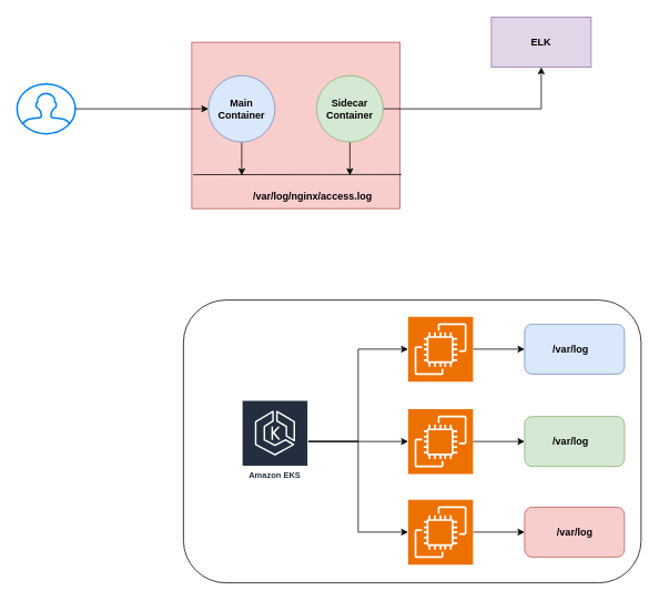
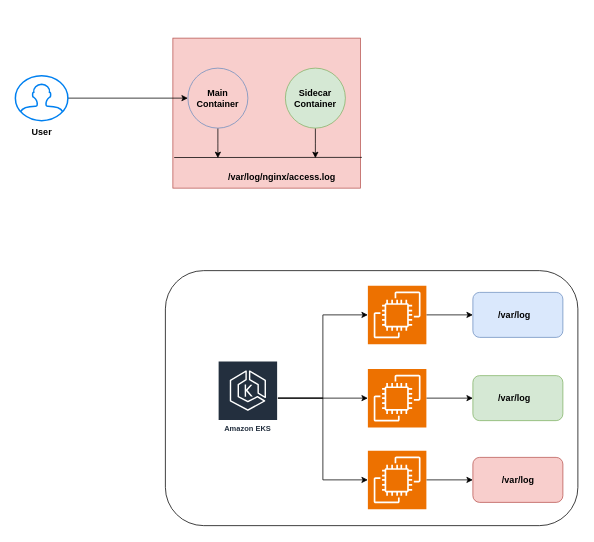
  <mxCell id="0" />
  <mxCell id="1" parent="0" />
  <mxCell id="2" value="" style="rounded=0;whiteSpace=wrap;html=1;fillColor=#f8cecc;strokeColor=#b85450;" vertex="1" parent="1"><mxGeometry x="230" y="50" width="250" height="200" as="geometry" /></mxCell>
  <mxCell id="3" style="edgeStyle=orthogonalEdgeStyle;rounded=0;orthogonalLoop=1;jettySize=auto;html=1;" edge="1" parent="1" source="4"><mxGeometry relative="1" as="geometry"><mxPoint x="290" y="210" as="targetPoint" /></mxGeometry></mxCell>
- <mxCell id="4" value="&lt;b&gt;Main&lt;/b&gt;&lt;div&gt;&lt;b&gt;Container&lt;/b&gt;&lt;/div&gt;" style="ellipse;whiteSpace=wrap;html=1;aspect=fixed;fillColor=#dae8fc;strokeColor=#6c8ebf;" vertex="1" parent="1"><mxGeometry x="250" y="90" width="80" height="80" as="geometry" /></mxCell>
- <mxCell id="5" style="edgeStyle=orthogonalEdgeStyle;rounded=0;orthogonalLoop=1;jettySize=auto;html=1;" edge="1" parent="1" source="7" target="13"><mxGeometry relative="1" as="geometry"><mxPoint x="420" y="210" as="targetPoint" /></mxGeometry></mxCell>
+ <mxCell id="4" value="&lt;b&gt;Main&lt;/b&gt;&lt;div&gt;&lt;b&gt;Container&lt;/b&gt;&lt;/div&gt;" style="ellipse;whiteSpace=wrap;html=1;aspect=fixed;fillColor=#f8cecc;strokeColor=#6c8ebf;" vertex="1" parent="1"><mxGeometry x="250" y="90" width="80" height="80" as="geometry" /></mxCell>
  <mxCell id="6" style="edgeStyle=orthogonalEdgeStyle;rounded=0;orthogonalLoop=1;jettySize=auto;html=1;" edge="1" parent="1" source="7"><mxGeometry relative="1" as="geometry"><mxPoint x="420" y="210" as="targetPoint" /></mxGeometry></mxCell>
  <mxCell id="7" value="&lt;b&gt;Sidecar&lt;/b&gt;&lt;div&gt;&lt;b&gt;Container&lt;/b&gt;&lt;/div&gt;" style="ellipse;whiteSpace=wrap;html=1;aspect=fixed;fillColor=#d5e8d4;strokeColor=#82b366;" vertex="1" parent="1"><mxGeometry x="380" y="90" width="80" height="80" as="geometry" /></mxCell>
  <mxCell id="8" style="edgeStyle=orthogonalEdgeStyle;rounded=0;orthogonalLoop=1;jettySize=auto;html=1;" edge="1" parent="1" source="9" target="4"><mxGeometry relative="1" as="geometry" /></mxCell>
  <mxCell id="9" value="" style="html=1;verticalLabelPosition=bottom;align=center;labelBackgroundColor=#ffffff;verticalAlign=top;strokeWidth=2;strokeColor=#0080F0;shadow=0;dashed=0;shape=mxgraph.ios7.icons.user;" vertex="1" parent="1"><mxGeometry x="20" y="100" width="70" height="60" as="geometry" /></mxCell>
+ <mxCell id="10" value="&lt;b&gt;User&lt;/b&gt;" style="text;html=1;align=center;verticalAlign=middle;resizable=0;points=[];autosize=1;strokeColor=none;fillColor=none;" vertex="1" parent="1"><mxGeometry x="30" y="160" width="50" height="30" as="geometry" /></mxCell>
  <mxCell id="11" value="" style="endArrow=none;html=1;rounded=0;exitX=0.007;exitY=0.796;exitDx=0;exitDy=0;exitPerimeter=0;" edge="1" parent="1" source="2"><mxGeometry width="50" height="50" relative="1" as="geometry"><mxPoint x="590" y="330" as="sourcePoint" /><mxPoint x="482" y="209" as="targetPoint" /></mxGeometry></mxCell>
  <mxCell id="12" value="&lt;b&gt;/var/log/nginx/access.log&lt;/b&gt;" style="text;html=1;align=center;verticalAlign=middle;resizable=0;points=[];autosize=1;strokeColor=none;fillColor=none;" vertex="1" parent="1"><mxGeometry x="290" y="220" width="170" height="30" as="geometry" /></mxCell>
- <mxCell id="13" value="&lt;b&gt;ELK&lt;/b&gt;" style="rounded=0;whiteSpace=wrap;html=1;fillColor=#e1d5e7;strokeColor=#9673a6;" vertex="1" parent="1"><mxGeometry x="590" y="20" width="120" height="60" as="geometry" /></mxCell>
  <mxCell id="14" value="" style="rounded=1;whiteSpace=wrap;html=1;" vertex="1" parent="1"><mxGeometry x="220" y="360" width="550" height="340" as="geometry" /></mxCell>
  <mxCell id="15" style="edgeStyle=orthogonalEdgeStyle;rounded=0;orthogonalLoop=1;jettySize=auto;html=1;" edge="1" parent="1" source="16" target="20"><mxGeometry relative="1" as="geometry" /></mxCell>
  <mxCell id="16" value="Amazon EKS" style="sketch=0;outlineConnect=0;fontColor=#232F3E;gradientColor=none;strokeColor=#ffffff;fillColor=#232F3E;dashed=0;verticalLabelPosition=middle;verticalAlign=bottom;align=center;html=1;whiteSpace=wrap;fontSize=10;fontStyle=1;spacing=3;shape=mxgraph.aws4.productIcon;prIcon=mxgraph.aws4.eks;" vertex="1" parent="1"><mxGeometry x="290" y="480" width="80" height="100" as="geometry" /></mxCell>
  <mxCell id="17" style="edgeStyle=orthogonalEdgeStyle;rounded=0;orthogonalLoop=1;jettySize=auto;html=1;" edge="1" parent="1" source="18" target="25"><mxGeometry relative="1" as="geometry" /></mxCell>
  <mxCell id="18" value="" style="sketch=0;points=[[0,0,0],[0.25,0,0],[0.5,0,0],[0.75,0,0],[1,0,0],[0,1,0],[0.25,1,0],[0.5,1,0],[0.75,1,0],[1,1,0],[0,0.25,0],[0,0.5,0],[0,0.75,0],[1,0.25,0],[1,0.5,0],[1,0.75,0]];outlineConnect=0;fontColor=#232F3E;fillColor=#ED7100;strokeColor=#ffffff;dashed=0;verticalLabelPosition=bottom;verticalAlign=top;align=center;html=1;fontSize=12;fontStyle=0;aspect=fixed;shape=mxgraph.aws4.resourceIcon;resIcon=mxgraph.aws4.ec2;" vertex="1" parent="1"><mxGeometry x="490" y="380" width="78" height="78" as="geometry" /></mxCell>
  <mxCell id="19" style="edgeStyle=orthogonalEdgeStyle;rounded=0;orthogonalLoop=1;jettySize=auto;html=1;entryX=0;entryY=0.5;entryDx=0;entryDy=0;" edge="1" parent="1" source="20" target="26"><mxGeometry relative="1" as="geometry" /></mxCell>
  <mxCell id="20" value="" style="sketch=0;points=[[0,0,0],[0.25,0,0],[0.5,0,0],[0.75,0,0],[1,0,0],[0,1,0],[0.25,1,0],[0.5,1,0],[0.75,1,0],[1,1,0],[0,0.25,0],[0,0.5,0],[0,0.75,0],[1,0.25,0],[1,0.5,0],[1,0.75,0]];outlineConnect=0;fontColor=#232F3E;fillColor=#ED7100;strokeColor=#ffffff;dashed=0;verticalLabelPosition=bottom;verticalAlign=top;align=center;html=1;fontSize=12;fontStyle=0;aspect=fixed;shape=mxgraph.aws4.resourceIcon;resIcon=mxgraph.aws4.ec2;" vertex="1" parent="1"><mxGeometry x="490" y="491" width="78" height="78" as="geometry" /></mxCell>
  <mxCell id="21" style="edgeStyle=orthogonalEdgeStyle;rounded=0;orthogonalLoop=1;jettySize=auto;html=1;" edge="1" parent="1" source="22" target="27"><mxGeometry relative="1" as="geometry" /></mxCell>
  <mxCell id="22" value="" style="sketch=0;points=[[0,0,0],[0.25,0,0],[0.5,0,0],[0.75,0,0],[1,0,0],[0,1,0],[0.25,1,0],[0.5,1,0],[0.75,1,0],[1,1,0],[0,0.25,0],[0,0.5,0],[0,0.75,0],[1,0.25,0],[1,0.5,0],[1,0.75,0]];outlineConnect=0;fontColor=#232F3E;fillColor=#ED7100;strokeColor=#ffffff;dashed=0;verticalLabelPosition=bottom;verticalAlign=top;align=center;html=1;fontSize=12;fontStyle=0;aspect=fixed;shape=mxgraph.aws4.resourceIcon;resIcon=mxgraph.aws4.ec2;" vertex="1" parent="1"><mxGeometry x="490" y="600" width="78" height="78" as="geometry" /></mxCell>
  <mxCell id="23" style="edgeStyle=orthogonalEdgeStyle;rounded=0;orthogonalLoop=1;jettySize=auto;html=1;entryX=0;entryY=0.5;entryDx=0;entryDy=0;entryPerimeter=0;" edge="1" parent="1" source="16" target="18"><mxGeometry relative="1" as="geometry" /></mxCell>
  <mxCell id="24" style="edgeStyle=orthogonalEdgeStyle;rounded=0;orthogonalLoop=1;jettySize=auto;html=1;entryX=0;entryY=0.5;entryDx=0;entryDy=0;entryPerimeter=0;" edge="1" parent="1" source="16" target="22"><mxGeometry relative="1" as="geometry" /></mxCell>
  <mxCell id="25" value="" style="rounded=1;whiteSpace=wrap;html=1;fillColor=#dae8fc;strokeColor=#6c8ebf;" vertex="1" parent="1"><mxGeometry x="630" y="389" width="120" height="60" as="geometry" /></mxCell>
  <mxCell id="26" value="" style="rounded=1;whiteSpace=wrap;html=1;fillColor=#d5e8d4;strokeColor=#82b366;" vertex="1" parent="1"><mxGeometry x="630" y="500" width="120" height="60" as="geometry" /></mxCell>
  <mxCell id="27" value="" style="rounded=1;whiteSpace=wrap;html=1;fillColor=#f8cecc;strokeColor=#b85450;" vertex="1" parent="1"><mxGeometry x="630" y="609" width="120" height="60" as="geometry" /></mxCell>
  <mxCell id="28" value="&lt;b&gt;/var/log&lt;/b&gt;" style="text;html=1;align=center;verticalAlign=middle;resizable=0;points=[];autosize=1;strokeColor=none;fillColor=none;" vertex="1" parent="1"><mxGeometry x="650" y="404" width="70" height="30" as="geometry" /></mxCell>
  <mxCell id="29" value="&lt;b&gt;/var/log&lt;/b&gt;" style="text;html=1;align=center;verticalAlign=middle;resizable=0;points=[];autosize=1;strokeColor=none;fillColor=none;" vertex="1" parent="1"><mxGeometry x="650" y="515" width="70" height="30" as="geometry" /></mxCell>
  <mxCell id="30" value="&lt;b&gt;/var/log&lt;/b&gt;" style="text;html=1;align=center;verticalAlign=middle;resizable=0;points=[];autosize=1;strokeColor=none;fillColor=none;" vertex="1" parent="1"><mxGeometry x="655" y="624" width="70" height="30" as="geometry" /></mxCell>
